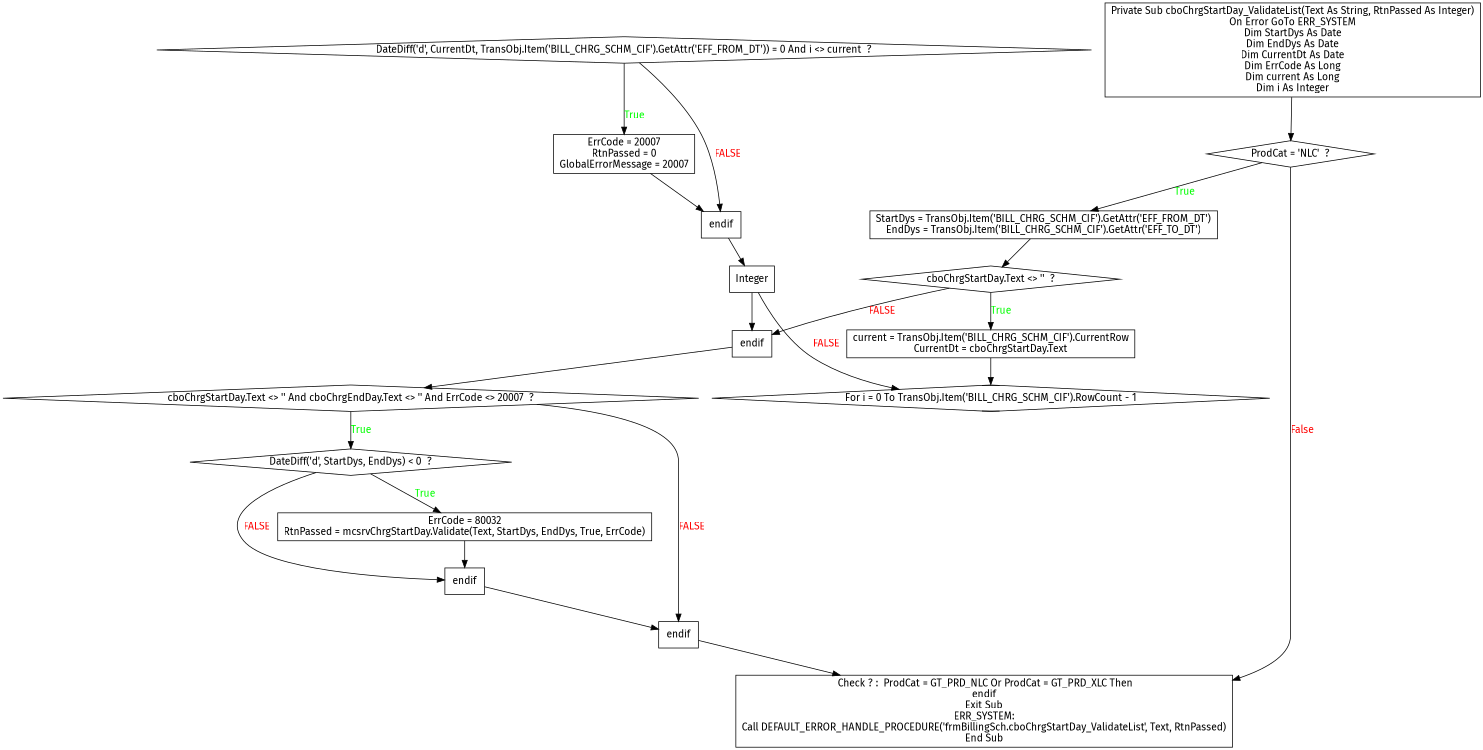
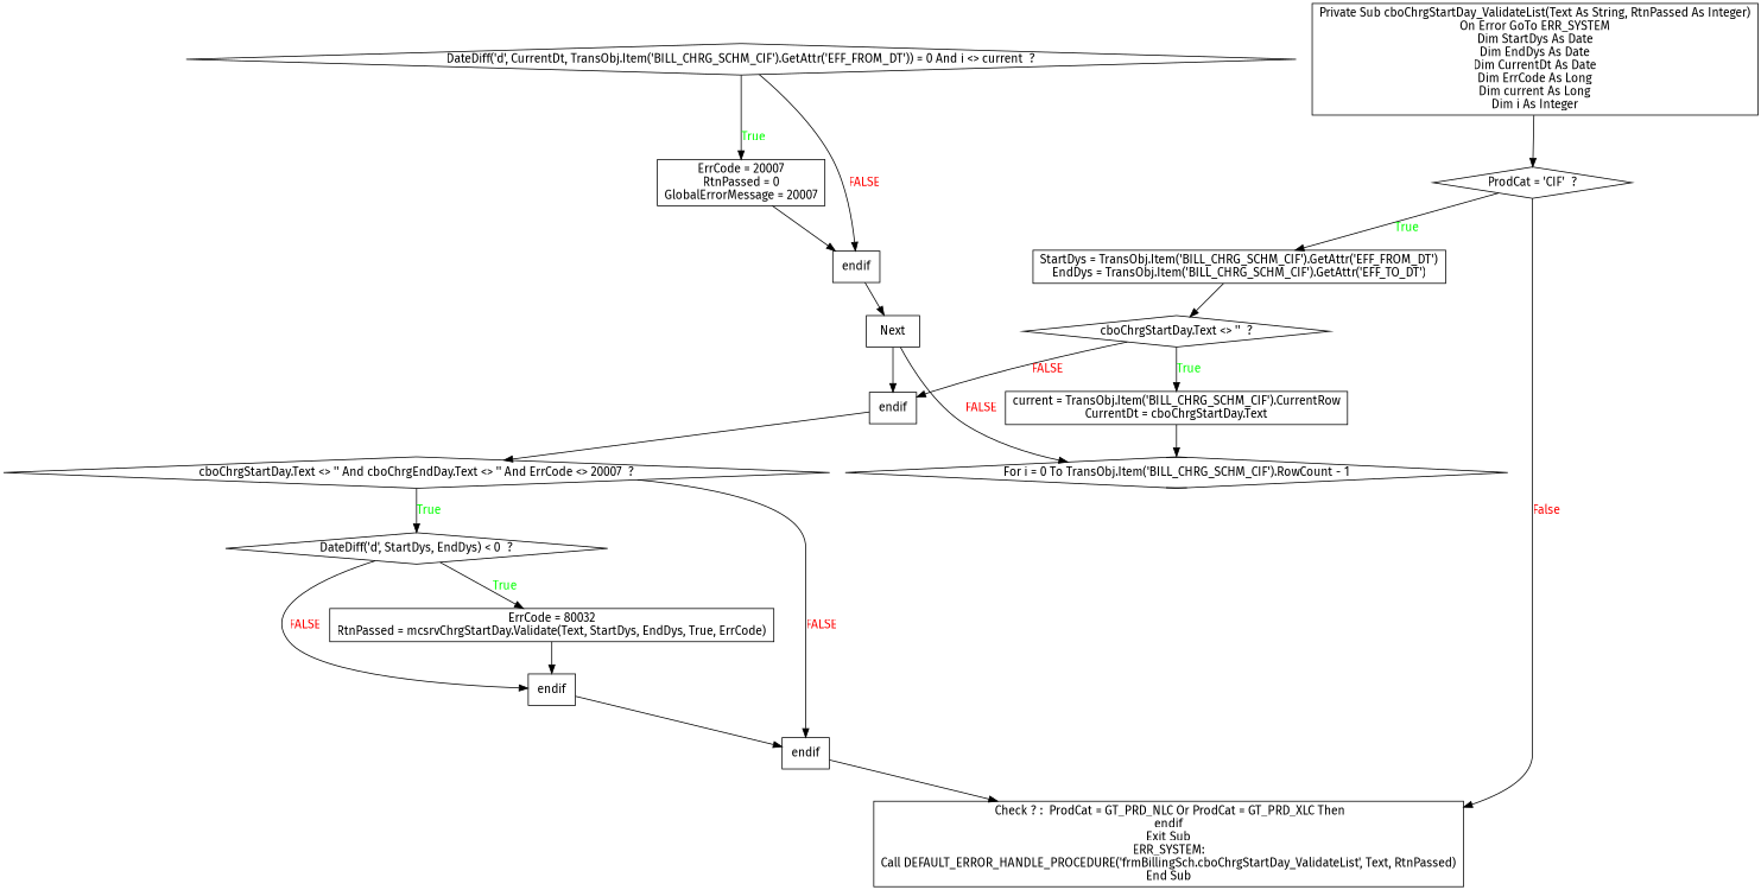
  digraph {
    fontname="Fira Sans"
    node [fontname="Fira Sans" shape=box]
    edge [fontname="Fira Sans"]
    n1 [label="Private Sub cboChrgStartDay_ValidateList(Text As String, RtnPassed As Integer)\nOn Error GoTo ERR_SYSTEM\nDim StartDys As Date\nDim EndDys As Date\nDim CurrentDt As Date\nDim ErrCode As Long\nDim current As Long\nDim i As Integer"]
-   n2 [label="ProdCat = 'NLC'  ?" shape=diamond]
+   n2 [label="ProdCat = 'CIF'  ?" shape=diamond]
    n3 [label="StartDys = TransObj.Item('BILL_CHRG_SCHM_CIF').GetAttr('EFF_FROM_DT')\nEndDys = TransObj.Item('BILL_CHRG_SCHM_CIF').GetAttr('EFF_TO_DT')"]
    n4 [label=" Check ? :  ProdCat = GT_PRD_NLC Or ProdCat = GT_PRD_XLC Then\nendif\nExit Sub\nERR_SYSTEM:\nCall DEFAULT_ERROR_HANDLE_PROCEDURE('frmBillingSch.cboChrgStartDay_ValidateList', Text, RtnPassed)\nEnd Sub"]
    n5 [label="cboChrgStartDay.Text <> ''  ?" shape=diamond]
    n6 [label="current = TransObj.Item('BILL_CHRG_SCHM_CIF').CurrentRow\nCurrentDt = cboChrgStartDay.Text"]
    n7 [label=endif]
    n8 [label="For i = 0 To TransObj.Item('BILL_CHRG_SCHM_CIF').RowCount - 1" shape=Mdiamond]
    n9 [label="cboChrgStartDay.Text <> '' And cboChrgEndDay.Text <> '' And ErrCode <> 20007  ?" shape=diamond]
    n10 [label="DateDiff('d', CurrentDt, TransObj.Item('BILL_CHRG_SCHM_CIF').GetAttr('EFF_FROM_DT')) = 0 And i <> current  ?" shape=diamond]
    n11 [label="ErrCode = 20007\nRtnPassed = 0\nGlobalErrorMessage = 20007"]
    n12 [label=endif]
-   n13 [label=Integer]
+   n13 [label=Next]
    n14 [label="DateDiff('d', StartDys, EndDys) < 0  ?" shape=diamond]
    n15 [label=endif]
    n16 [label="ErrCode = 80032\nRtnPassed = mcsrvChrgStartDay.Validate(Text, StartDys, EndDys, True, ErrCode)"]
    n17 [label=endif]
    n1 -> n2
    n2 -> n3 [fontcolor=GREEN label=True]
    n2 -> n4 [fontcolor=RED label=False]
    n3 -> n5
    n5 -> n6 [fontcolor=GREEN label=True]
    n5 -> n7 [fontcolor=RED label=FALSE]
    n6 -> n8
    n7 -> n9
    n9 -> n14 [fontcolor=GREEN label=True]
    n9 -> n15 [fontcolor=RED label=FALSE]
    n10 -> n11 [fontcolor=GREEN label=True]
    n10 -> n12 [fontcolor=RED label=FALSE]
    n11 -> n12
    n12 -> n13
    n13 -> n7
    n13 -> n8 [fontcolor=RED label=FALSE]
    n14 -> n16 [fontcolor=GREEN label=True]
    n14 -> n17 [fontcolor=RED label=FALSE]
    n15 -> n4
    n16 -> n17
    n17 -> n15
  }
